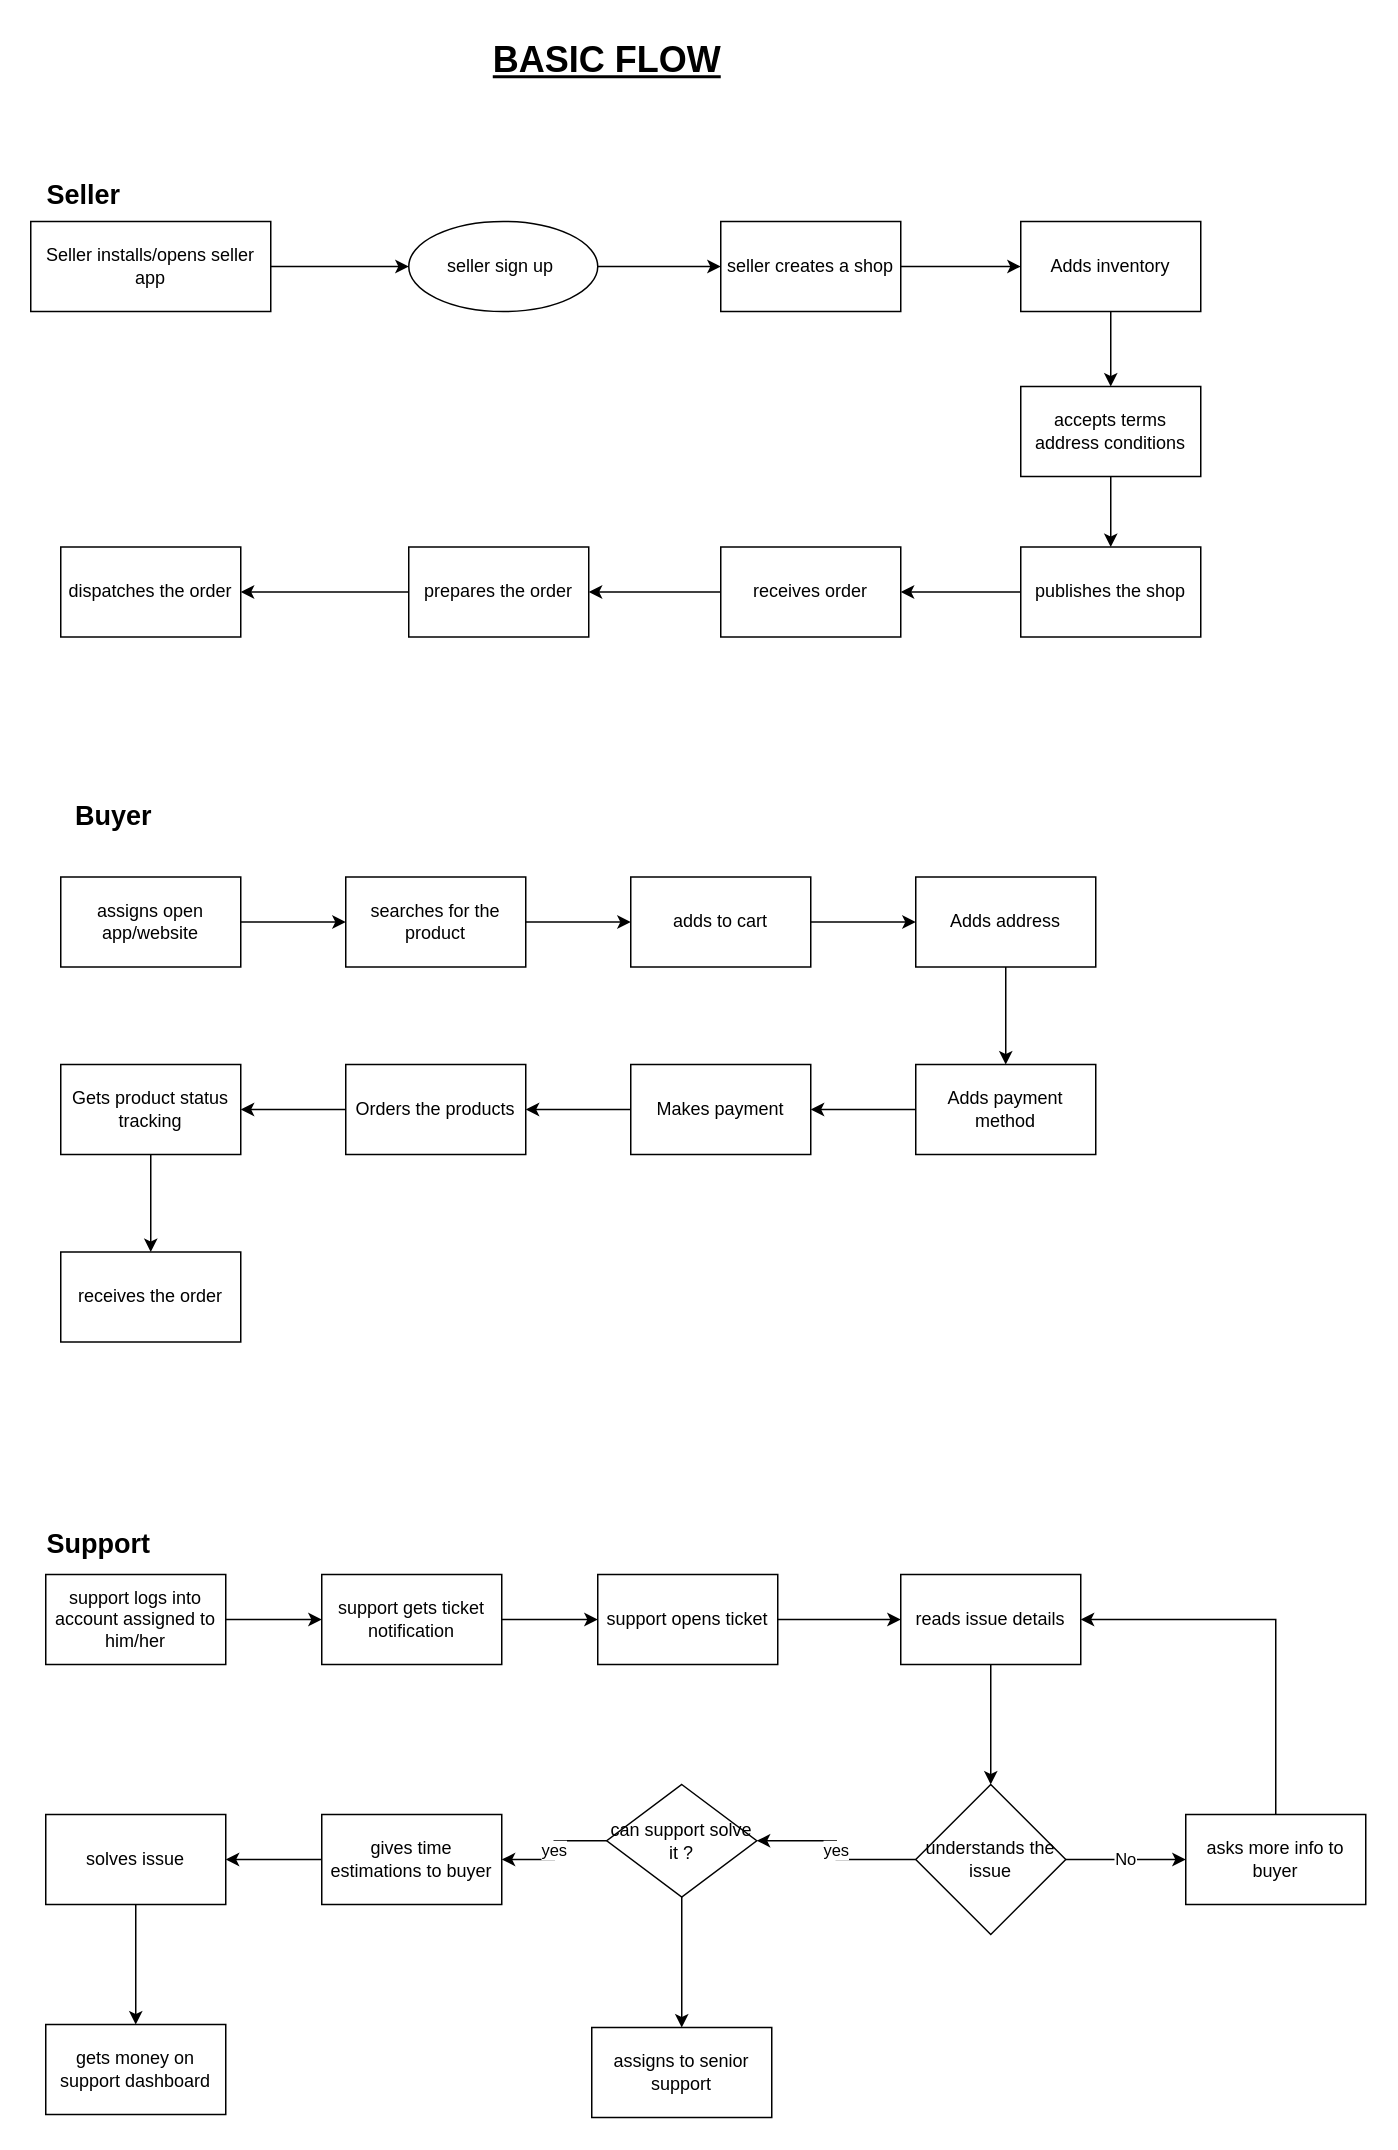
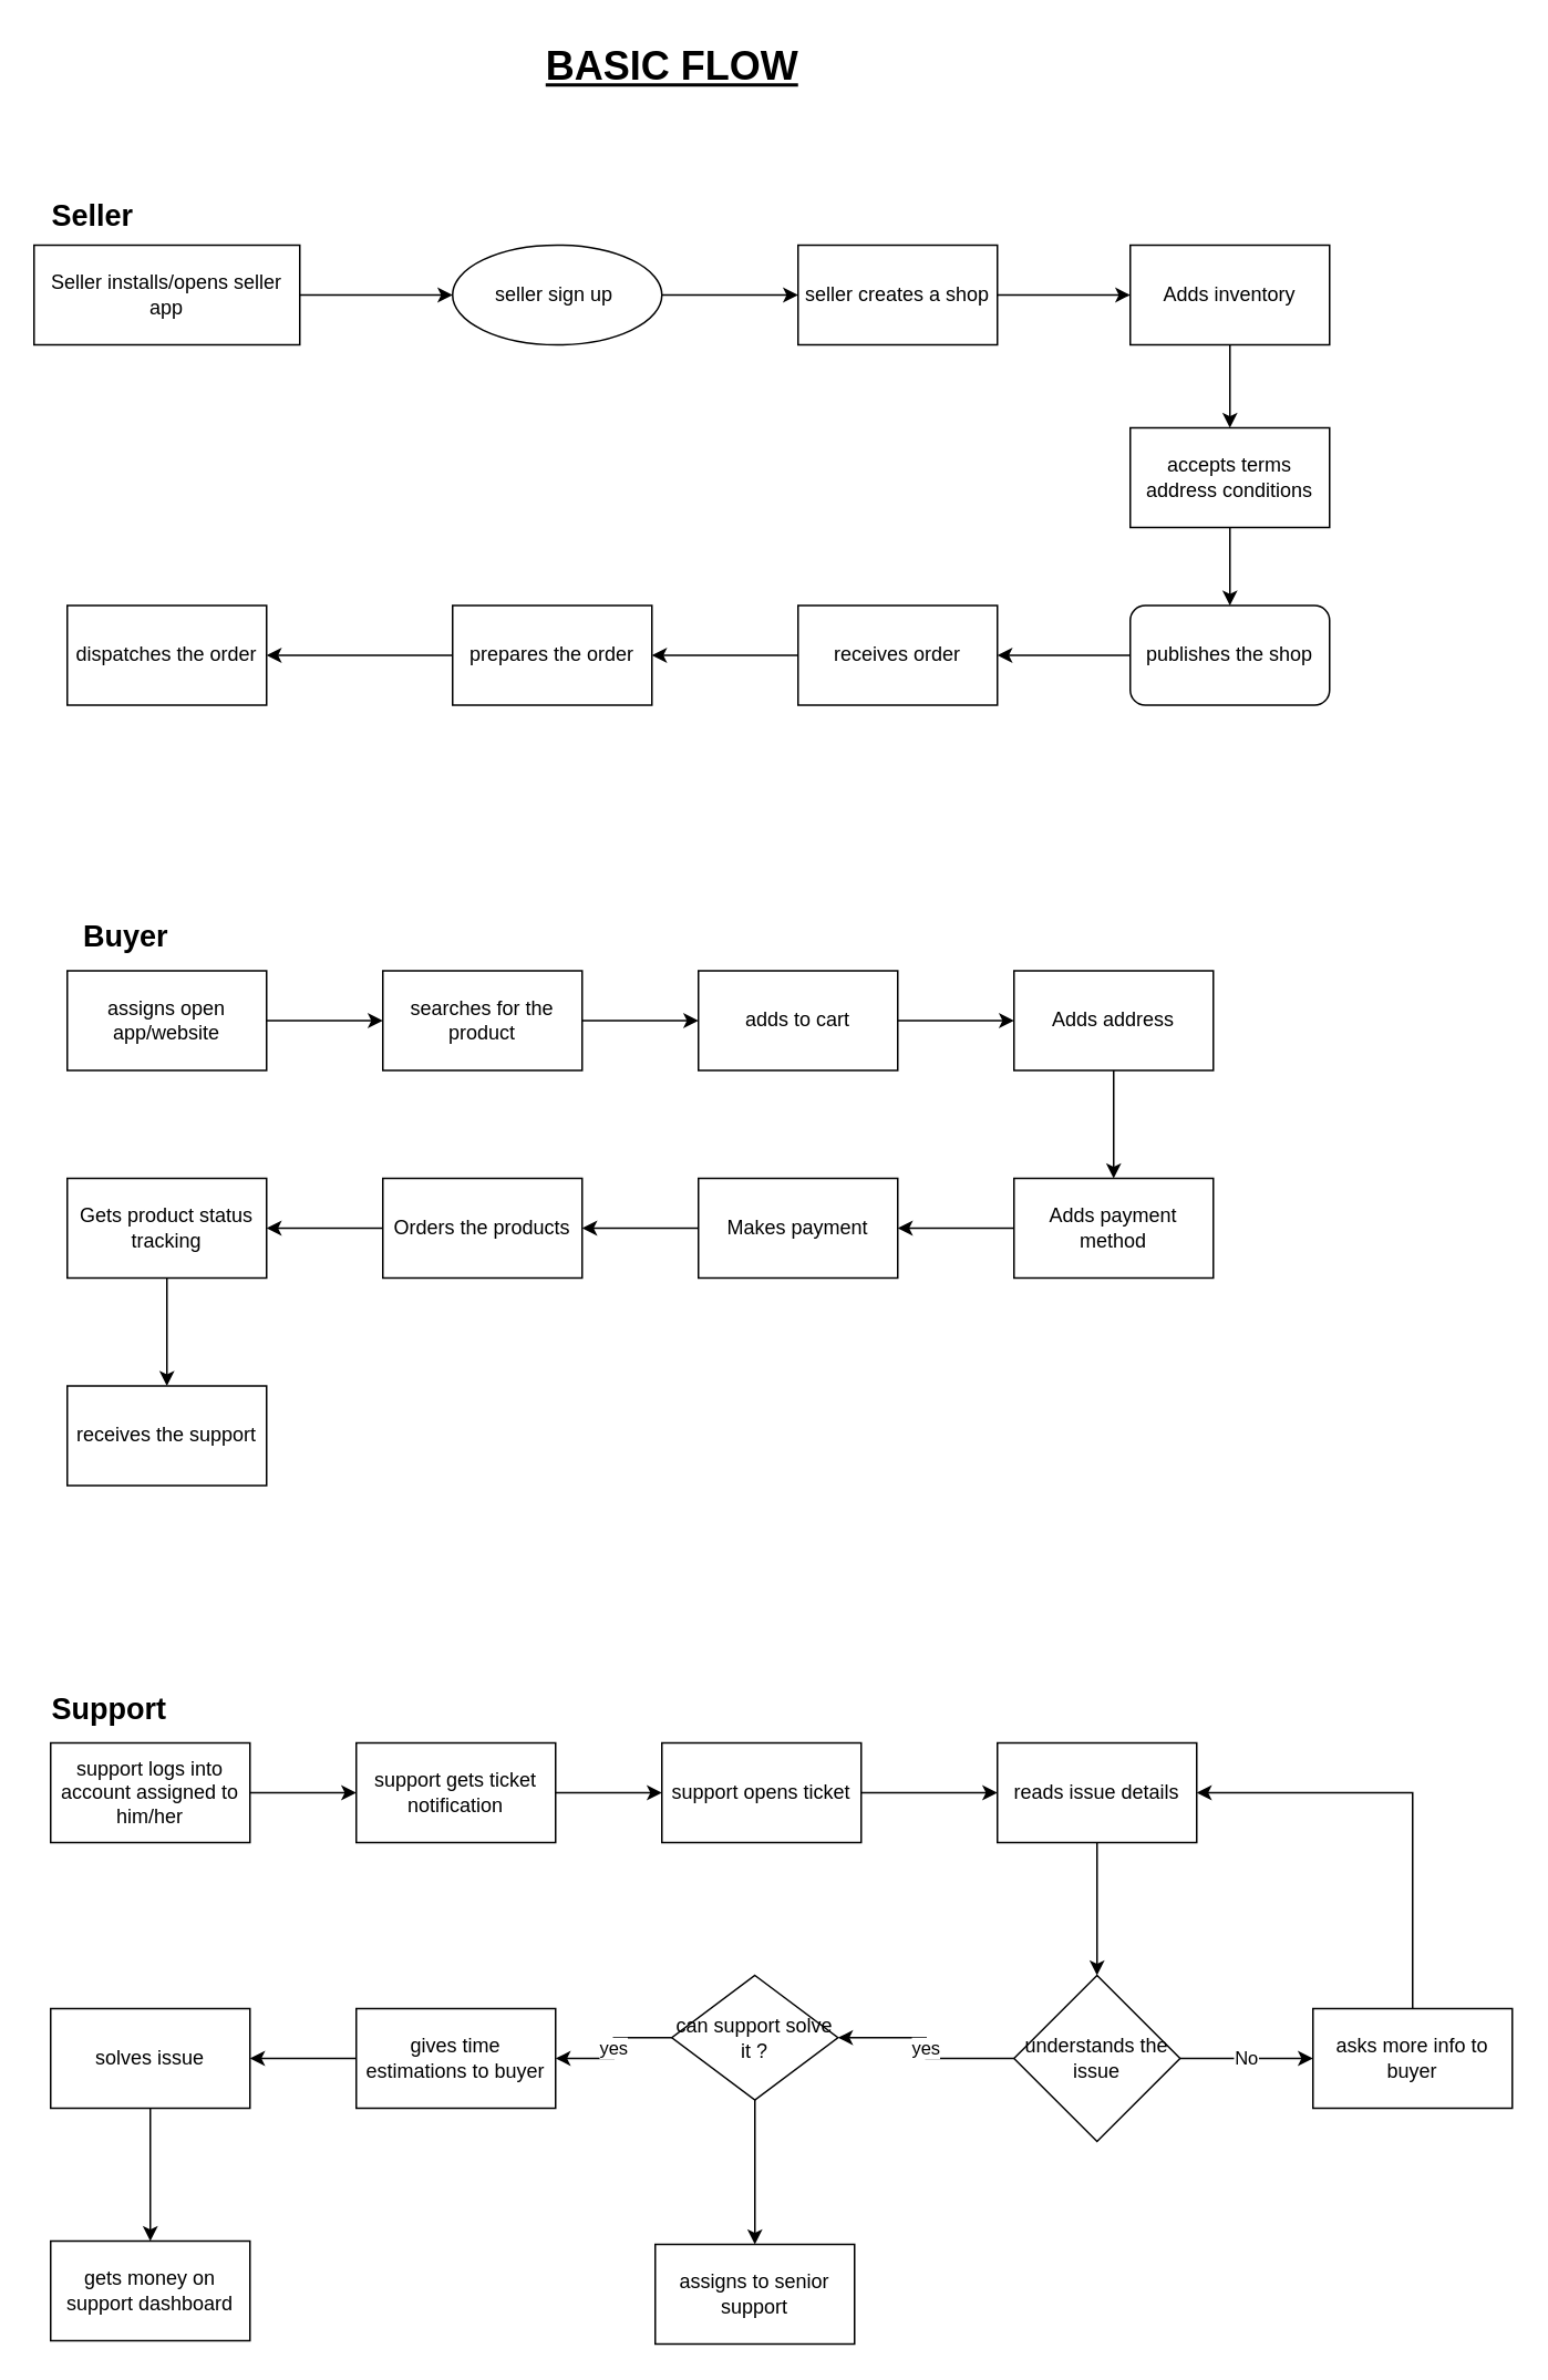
  <mxCell id="0" />
  <mxCell id="1" parent="0" />
  <mxCell id="2" style="edgeStyle=orthogonalEdgeStyle;rounded=0;orthogonalLoop=1;jettySize=auto;html=1;" edge="1" parent="1" source="3" target="5"><mxGeometry relative="1" as="geometry" /></mxCell>
  <mxCell id="3" value="Seller installs/opens seller app" style="rounded=0;whiteSpace=wrap;html=1;" vertex="1" parent="1"><mxGeometry x="20" y="147" width="160" height="60" as="geometry" /></mxCell>
  <mxCell id="4" value="" style="edgeStyle=orthogonalEdgeStyle;rounded=0;orthogonalLoop=1;jettySize=auto;html=1;" edge="1" parent="1" source="5" target="7"><mxGeometry relative="1" as="geometry" /></mxCell>
  <mxCell id="5" value="seller sign up&amp;nbsp;" style="ellipse;whiteSpace=wrap;html=1;" vertex="1" parent="1"><mxGeometry x="272" y="147" width="126" height="60" as="geometry" /></mxCell>
  <mxCell id="6" value="" style="edgeStyle=orthogonalEdgeStyle;rounded=0;orthogonalLoop=1;jettySize=auto;html=1;" edge="1" parent="1" source="7" target="9"><mxGeometry relative="1" as="geometry" /></mxCell>
  <mxCell id="7" value="seller creates a shop" style="rounded=0;whiteSpace=wrap;html=1;" vertex="1" parent="1"><mxGeometry x="480" y="147" width="120" height="60" as="geometry" /></mxCell>
  <mxCell id="8" value="" style="edgeStyle=orthogonalEdgeStyle;rounded=0;orthogonalLoop=1;jettySize=auto;html=1;" edge="1" parent="1" source="9" target="19"><mxGeometry relative="1" as="geometry" /></mxCell>
  <mxCell id="9" value="Adds inventory" style="rounded=0;whiteSpace=wrap;html=1;" vertex="1" parent="1"><mxGeometry x="680" y="147" width="120" height="60" as="geometry" /></mxCell>
  <mxCell id="10" value="" style="edgeStyle=orthogonalEdgeStyle;rounded=0;orthogonalLoop=1;jettySize=auto;html=1;" edge="1" parent="1" source="11" target="13"><mxGeometry relative="1" as="geometry" /></mxCell>
- <mxCell id="11" value="publishes the shop" style="rounded=0;whiteSpace=wrap;html=1;" vertex="1" parent="1"><mxGeometry x="680" y="364" width="120" height="60" as="geometry" /></mxCell>
+ <mxCell id="11" value="publishes the shop" style="whiteSpace=wrap;html=1;rounded=1;" vertex="1" parent="1"><mxGeometry x="680" y="364" width="120" height="60" as="geometry" /></mxCell>
  <mxCell id="12" value="" style="edgeStyle=orthogonalEdgeStyle;rounded=0;orthogonalLoop=1;jettySize=auto;html=1;" edge="1" parent="1" source="13" target="15"><mxGeometry relative="1" as="geometry" /></mxCell>
  <mxCell id="13" value="receives order" style="rounded=0;whiteSpace=wrap;html=1;" vertex="1" parent="1"><mxGeometry x="480" y="364" width="120" height="60" as="geometry" /></mxCell>
  <mxCell id="14" value="" style="edgeStyle=orthogonalEdgeStyle;rounded=0;orthogonalLoop=1;jettySize=auto;html=1;" edge="1" parent="1" source="15" target="16"><mxGeometry relative="1" as="geometry" /></mxCell>
  <mxCell id="15" value="prepares the order" style="rounded=0;whiteSpace=wrap;html=1;" vertex="1" parent="1"><mxGeometry x="272" y="364" width="120" height="60" as="geometry" /></mxCell>
  <mxCell id="16" value="dispatches the order" style="rounded=0;whiteSpace=wrap;html=1;" vertex="1" parent="1"><mxGeometry x="40" y="364" width="120" height="60" as="geometry" /></mxCell>
  <mxCell id="17" value="&lt;b&gt;&lt;font style=&quot;font-size: 18px;&quot;&gt;Seller&lt;/font&gt;&lt;/b&gt;" style="text;html=1;align=center;verticalAlign=middle;resizable=0;points=[];autosize=1;strokeColor=none;fillColor=none;" vertex="1" parent="1"><mxGeometry x="20" y="110" width="70" height="40" as="geometry" /></mxCell>
  <mxCell id="18" value="" style="edgeStyle=orthogonalEdgeStyle;rounded=0;orthogonalLoop=1;jettySize=auto;html=1;" edge="1" parent="1" source="19" target="11"><mxGeometry relative="1" as="geometry" /></mxCell>
  <mxCell id="19" value="accepts terms address conditions" style="rounded=0;whiteSpace=wrap;html=1;" vertex="1" parent="1"><mxGeometry x="680" y="257" width="120" height="60" as="geometry" /></mxCell>
  <mxCell id="20" value="" style="edgeStyle=orthogonalEdgeStyle;rounded=0;orthogonalLoop=1;jettySize=auto;html=1;" edge="1" parent="1" source="21" target="23"><mxGeometry relative="1" as="geometry" /></mxCell>
  <mxCell id="21" value="assigns open app/website" style="rounded=0;whiteSpace=wrap;html=1;" vertex="1" parent="1"><mxGeometry x="40" y="584" width="120" height="60" as="geometry" /></mxCell>
  <mxCell id="22" value="" style="edgeStyle=orthogonalEdgeStyle;rounded=0;orthogonalLoop=1;jettySize=auto;html=1;" edge="1" parent="1" source="23" target="25"><mxGeometry relative="1" as="geometry" /></mxCell>
  <mxCell id="23" value="searches for the product" style="rounded=0;whiteSpace=wrap;html=1;" vertex="1" parent="1"><mxGeometry x="230" y="584" width="120" height="60" as="geometry" /></mxCell>
  <mxCell id="24" value="" style="edgeStyle=orthogonalEdgeStyle;rounded=0;orthogonalLoop=1;jettySize=auto;html=1;" edge="1" parent="1" source="25" target="27"><mxGeometry relative="1" as="geometry" /></mxCell>
  <mxCell id="25" value="adds to cart" style="rounded=0;whiteSpace=wrap;html=1;" vertex="1" parent="1"><mxGeometry x="420" y="584" width="120" height="60" as="geometry" /></mxCell>
  <mxCell id="26" value="" style="edgeStyle=orthogonalEdgeStyle;rounded=0;orthogonalLoop=1;jettySize=auto;html=1;" edge="1" parent="1" source="27" target="29"><mxGeometry relative="1" as="geometry" /></mxCell>
  <mxCell id="27" value="Adds address" style="rounded=0;whiteSpace=wrap;html=1;" vertex="1" parent="1"><mxGeometry x="610" y="584" width="120" height="60" as="geometry" /></mxCell>
  <mxCell id="28" value="" style="edgeStyle=orthogonalEdgeStyle;rounded=0;orthogonalLoop=1;jettySize=auto;html=1;" edge="1" parent="1" source="29" target="31"><mxGeometry relative="1" as="geometry" /></mxCell>
  <mxCell id="29" value="Adds payment method" style="rounded=0;whiteSpace=wrap;html=1;" vertex="1" parent="1"><mxGeometry x="610" y="709" width="120" height="60" as="geometry" /></mxCell>
  <mxCell id="30" value="" style="edgeStyle=orthogonalEdgeStyle;rounded=0;orthogonalLoop=1;jettySize=auto;html=1;" edge="1" parent="1" source="31" target="33"><mxGeometry relative="1" as="geometry" /></mxCell>
  <mxCell id="31" value="Makes payment" style="rounded=0;whiteSpace=wrap;html=1;" vertex="1" parent="1"><mxGeometry x="420" y="709" width="120" height="60" as="geometry" /></mxCell>
  <mxCell id="32" value="" style="edgeStyle=orthogonalEdgeStyle;rounded=0;orthogonalLoop=1;jettySize=auto;html=1;" edge="1" parent="1" source="33" target="35"><mxGeometry relative="1" as="geometry" /></mxCell>
  <mxCell id="33" value="Orders the products" style="rounded=0;whiteSpace=wrap;html=1;" vertex="1" parent="1"><mxGeometry x="230" y="709" width="120" height="60" as="geometry" /></mxCell>
  <mxCell id="34" value="" style="edgeStyle=orthogonalEdgeStyle;rounded=0;orthogonalLoop=1;jettySize=auto;html=1;" edge="1" parent="1" source="35" target="36"><mxGeometry relative="1" as="geometry" /></mxCell>
  <mxCell id="35" value="Gets product status tracking" style="rounded=0;whiteSpace=wrap;html=1;" vertex="1" parent="1"><mxGeometry x="40" y="709" width="120" height="60" as="geometry" /></mxCell>
- <mxCell id="36" value="receives the order" style="rounded=0;whiteSpace=wrap;html=1;" vertex="1" parent="1"><mxGeometry x="40" y="834" width="120" height="60" as="geometry" /></mxCell>
- <mxCell id="37" value="&lt;span style=&quot;font-size: 18px;&quot;&gt;&lt;b&gt;Buyer&lt;/b&gt;&lt;/span&gt;" style="text;html=1;align=center;verticalAlign=middle;resizable=0;points=[];autosize=1;strokeColor=none;fillColor=none;" vertex="1" parent="1"><mxGeometry x="40" y="524" width="70" height="40" as="geometry" /></mxCell>
+ <mxCell id="36" value="receives the support" style="rounded=0;whiteSpace=wrap;html=1;" vertex="1" parent="1"><mxGeometry x="40" y="834" width="120" height="60" as="geometry" /></mxCell>
+ <mxCell id="37" value="&lt;span style=&quot;font-size: 18px;&quot;&gt;&lt;b&gt;Buyer&lt;/b&gt;&lt;/span&gt;" style="text;html=1;align=center;verticalAlign=middle;resizable=0;points=[];autosize=1;strokeColor=none;fillColor=none;" vertex="1" parent="1"><mxGeometry x="40" y="544" width="70" height="40" as="geometry" /></mxCell>
  <mxCell id="38" value="&lt;b&gt;&lt;font style=&quot;font-size: 24px;&quot;&gt;&lt;u&gt;BASIC FLOW&lt;/u&gt;&lt;/font&gt;&lt;/b&gt;" style="text;html=1;align=center;verticalAlign=middle;resizable=0;points=[];autosize=1;strokeColor=none;fillColor=none;" vertex="1" parent="1"><mxGeometry x="314" y="20" width="180" height="40" as="geometry" /></mxCell>
  <mxCell id="39" value="" style="edgeStyle=orthogonalEdgeStyle;rounded=0;orthogonalLoop=1;jettySize=auto;html=1;" edge="1" parent="1" source="40" target="42"><mxGeometry relative="1" as="geometry" /></mxCell>
  <mxCell id="40" value="support logs into account assigned to him/her" style="rounded=0;whiteSpace=wrap;html=1;" vertex="1" parent="1"><mxGeometry x="30" y="1049" width="120" height="60" as="geometry" /></mxCell>
  <mxCell id="41" value="" style="edgeStyle=orthogonalEdgeStyle;rounded=0;orthogonalLoop=1;jettySize=auto;html=1;" edge="1" parent="1" source="42" target="44"><mxGeometry relative="1" as="geometry" /></mxCell>
  <mxCell id="42" value="support gets ticket notification" style="rounded=0;whiteSpace=wrap;html=1;" vertex="1" parent="1"><mxGeometry x="214" y="1049" width="120" height="60" as="geometry" /></mxCell>
  <mxCell id="43" value="" style="edgeStyle=orthogonalEdgeStyle;rounded=0;orthogonalLoop=1;jettySize=auto;html=1;" edge="1" parent="1" source="44" target="46"><mxGeometry relative="1" as="geometry" /></mxCell>
  <mxCell id="44" value="support opens ticket" style="rounded=0;whiteSpace=wrap;html=1;" vertex="1" parent="1"><mxGeometry x="398" y="1049" width="120" height="60" as="geometry" /></mxCell>
  <mxCell id="45" value="" style="edgeStyle=orthogonalEdgeStyle;rounded=0;orthogonalLoop=1;jettySize=auto;html=1;" edge="1" parent="1" source="46" target="51"><mxGeometry relative="1" as="geometry" /></mxCell>
  <mxCell id="46" value="reads issue details" style="rounded=0;whiteSpace=wrap;html=1;" vertex="1" parent="1"><mxGeometry x="600" y="1049" width="120" height="60" as="geometry" /></mxCell>
  <mxCell id="47" value="" style="edgeStyle=orthogonalEdgeStyle;rounded=0;orthogonalLoop=1;jettySize=auto;html=1;" edge="1" parent="1" source="48" target="53"><mxGeometry relative="1" as="geometry" /></mxCell>
  <mxCell id="48" value="gives time estimations to buyer" style="rounded=0;whiteSpace=wrap;html=1;" vertex="1" parent="1"><mxGeometry x="214" y="1209" width="120" height="60" as="geometry" /></mxCell>
  <mxCell id="49" value="yes" style="edgeStyle=orthogonalEdgeStyle;rounded=0;orthogonalLoop=1;jettySize=auto;html=1;" edge="1" parent="1" source="51" target="56"><mxGeometry relative="1" as="geometry" /></mxCell>
  <mxCell id="50" value="No" style="edgeStyle=orthogonalEdgeStyle;rounded=0;orthogonalLoop=1;jettySize=auto;html=1;" edge="1" parent="1" source="51" target="58"><mxGeometry relative="1" as="geometry" /></mxCell>
  <mxCell id="51" value="understands the issue" style="rhombus;whiteSpace=wrap;html=1;" vertex="1" parent="1"><mxGeometry x="610" y="1189" width="100" height="100" as="geometry" /></mxCell>
  <mxCell id="52" value="" style="edgeStyle=orthogonalEdgeStyle;rounded=0;orthogonalLoop=1;jettySize=auto;html=1;" edge="1" parent="1" source="53" target="60"><mxGeometry relative="1" as="geometry" /></mxCell>
  <mxCell id="53" value="solves issue" style="rounded=0;whiteSpace=wrap;html=1;" vertex="1" parent="1"><mxGeometry x="30" y="1209" width="120" height="60" as="geometry" /></mxCell>
  <mxCell id="54" value="yes" style="edgeStyle=orthogonalEdgeStyle;rounded=0;orthogonalLoop=1;jettySize=auto;html=1;" edge="1" parent="1" source="56" target="48"><mxGeometry relative="1" as="geometry" /></mxCell>
  <mxCell id="55" value="" style="edgeStyle=orthogonalEdgeStyle;rounded=0;orthogonalLoop=1;jettySize=auto;html=1;" edge="1" parent="1" source="56" target="59"><mxGeometry relative="1" as="geometry" /></mxCell>
  <mxCell id="56" value="can support solve it ?" style="rhombus;whiteSpace=wrap;html=1;" vertex="1" parent="1"><mxGeometry x="404" y="1189" width="100" height="75" as="geometry" /></mxCell>
  <mxCell id="57" style="edgeStyle=orthogonalEdgeStyle;rounded=0;orthogonalLoop=1;jettySize=auto;html=1;entryX=1;entryY=0.5;entryDx=0;entryDy=0;" edge="1" parent="1" source="58" target="46"><mxGeometry relative="1" as="geometry"><Array as="points"><mxPoint x="850" y="1079" /></Array></mxGeometry></mxCell>
  <mxCell id="58" value="asks more info to buyer" style="whiteSpace=wrap;html=1;" vertex="1" parent="1"><mxGeometry x="790" y="1209" width="120" height="60" as="geometry" /></mxCell>
  <mxCell id="59" value="assigns to senior support" style="whiteSpace=wrap;html=1;" vertex="1" parent="1"><mxGeometry x="394" y="1351" width="120" height="60" as="geometry" /></mxCell>
  <mxCell id="60" value="gets money on support dashboard" style="rounded=0;whiteSpace=wrap;html=1;" vertex="1" parent="1"><mxGeometry x="30" y="1349" width="120" height="60" as="geometry" /></mxCell>
  <mxCell id="61" value="&lt;span style=&quot;font-size: 18px;&quot;&gt;&lt;b&gt;Support&lt;/b&gt;&lt;/span&gt;" style="text;html=1;align=center;verticalAlign=middle;resizable=0;points=[];autosize=1;strokeColor=none;fillColor=none;" vertex="1" parent="1"><mxGeometry x="20" y="1009" width="90" height="40" as="geometry" /></mxCell>
